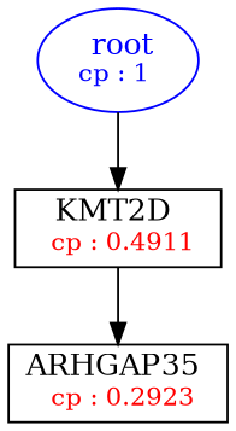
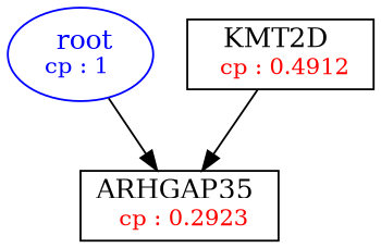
  digraph {
    fontsize=10
    node [shape=box]
    n1 [color=Blue label=<<font color='Blue'> root</font><br/><font color='Blue' POINT-SIZE='12'>cp : 1 </font>> shape=oval]
-   n2 [label=<KMT2D <br/> <font color='Red' POINT-SIZE='12'> cp : 0.4911 </font>>]
+   n2 [label=<KMT2D <br/> <font color='Red' POINT-SIZE='12'> cp : 0.4912 </font>>]
    n3 [label=<ARHGAP35 <br/> <font color='Red' POINT-SIZE='12'> cp : 0.2923 </font>>]
-   n1 -> n2
+   n1 -> n3
    n2 -> n3
  }
